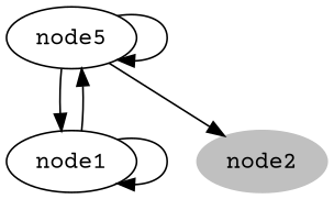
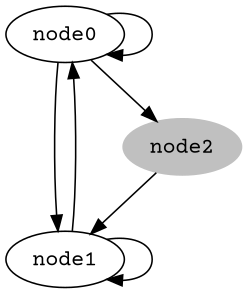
  digraph {
    fontname="Courier Prime"
    node [fontname="Courier Prime"]
    edge [fontname="Courier Prime"]
-   n1 [label=node5]
+   n1 [label=node0]
    n2 [label=node1]
    n3 [color=gray label=node2 style=filled]
    n1 -> n1
    n1 -> n2
    n1 -> n3
    n2 -> n1
    n2 -> n2
+   n3 -> n2
  }
